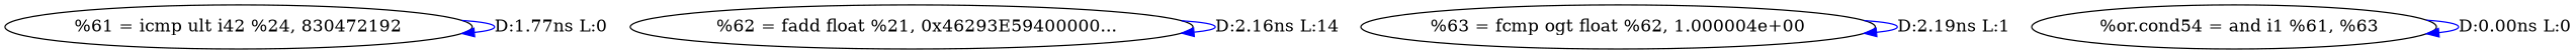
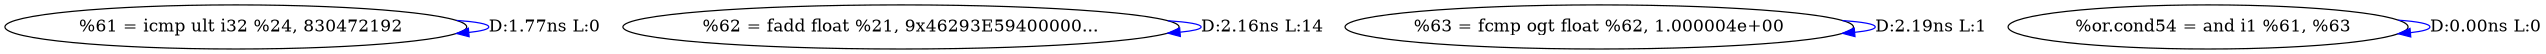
  digraph {
    edge [color=blue]
-   n1 [label="%61 = icmp ult i42 %24, 830472192"]
-   n2 [label="  %62 = fadd float %21, 0x46293E59400000..."]
+   n1 [label="  %61 = icmp ult i32 %24, 830472192"]
+   n2 [label="%62 = fadd float %21, 9x46293E59400000..."]
    n3 [label="%63 = fcmp ogt float %62, 1.000004e+00"]
    n4 [label="  %or.cond54 = and i1 %61, %63"]
    n1 -> n1 [label="D:1.77ns L:0"]
    n2 -> n2 [label="D:2.16ns L:14"]
    n3 -> n3 [label="D:2.19ns L:1"]
    n4 -> n4 [label="D:0.00ns L:0"]
  }
